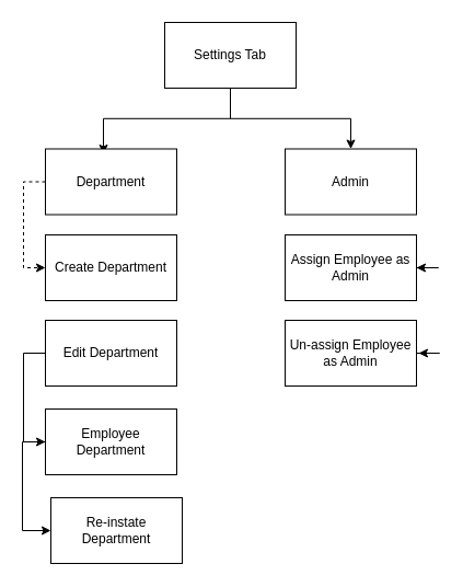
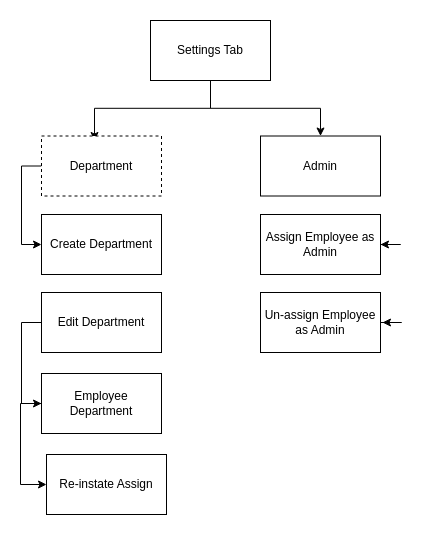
  <mxCell id="0" />
  <mxCell id="1" parent="0" />
  <mxCell id="2" style="edgeStyle=orthogonalEdgeStyle;rounded=0;orthogonalLoop=1;jettySize=auto;html=1;exitX=0.5;exitY=1;exitDx=0;exitDy=0;entryX=0.442;entryY=0.075;entryDx=0;entryDy=0;entryPerimeter=0;" edge="1" parent="1" source="4" target="6"><mxGeometry relative="1" as="geometry" /></mxCell>
  <mxCell id="3" style="edgeStyle=orthogonalEdgeStyle;rounded=0;orthogonalLoop=1;jettySize=auto;html=1;" edge="1" parent="1" source="4" target="7"><mxGeometry relative="1" as="geometry" /></mxCell>
  <mxCell id="4" value="Settings Tab" style="rounded=0;whiteSpace=wrap;html=1;" vertex="1" parent="1"><mxGeometry x="150" y="20" width="120" height="60" as="geometry" /></mxCell>
- <mxCell id="5" style="edgeStyle=orthogonalEdgeStyle;rounded=0;orthogonalLoop=1;jettySize=auto;html=1;exitX=0;exitY=0.5;exitDx=0;exitDy=0;entryX=0;entryY=0.5;entryDx=0;entryDy=0;dashed=1;" edge="1" parent="1" source="6" target="8"><mxGeometry relative="1" as="geometry" /></mxCell>
- <mxCell id="6" value="Department" style="rounded=0;whiteSpace=wrap;html=1;" vertex="1" parent="1"><mxGeometry x="41" y="135.5" width="120" height="60" as="geometry" /></mxCell>
+ <mxCell id="5" style="edgeStyle=orthogonalEdgeStyle;rounded=0;orthogonalLoop=1;jettySize=auto;html=1;exitX=0;exitY=0.5;exitDx=0;exitDy=0;entryX=0;entryY=0.5;entryDx=0;entryDy=0;" edge="1" parent="1" source="6" target="8"><mxGeometry relative="1" as="geometry" /></mxCell>
+ <mxCell id="6" value="Department" style="rounded=0;whiteSpace=wrap;html=1;dashed=1;" vertex="1" parent="1"><mxGeometry x="41" y="135.5" width="120" height="60" as="geometry" /></mxCell>
  <mxCell id="7" value="Admin" style="rounded=0;whiteSpace=wrap;html=1;" vertex="1" parent="1"><mxGeometry x="260" y="135.5" width="120" height="60" as="geometry" /></mxCell>
  <mxCell id="8" value="Create Department" style="rounded=0;whiteSpace=wrap;html=1;" vertex="1" parent="1"><mxGeometry x="41" y="214" width="120" height="60" as="geometry" /></mxCell>
  <mxCell id="9" style="edgeStyle=orthogonalEdgeStyle;rounded=0;orthogonalLoop=1;jettySize=auto;html=1;entryX=0;entryY=0.5;entryDx=0;entryDy=0;" edge="1" parent="1" source="10" target="12"><mxGeometry relative="1" as="geometry"><Array as="points"><mxPoint x="21" y="322" /><mxPoint x="21" y="403" /></Array></mxGeometry></mxCell>
  <mxCell id="10" value="Edit Department" style="rounded=0;whiteSpace=wrap;html=1;" vertex="1" parent="1"><mxGeometry x="41" y="292" width="120" height="60" as="geometry" /></mxCell>
  <mxCell id="11" style="edgeStyle=orthogonalEdgeStyle;rounded=0;orthogonalLoop=1;jettySize=auto;html=1;entryX=0;entryY=0.5;entryDx=0;entryDy=0;" edge="1" parent="1" source="12" target="13"><mxGeometry relative="1" as="geometry"><Array as="points"><mxPoint x="20" y="403" /><mxPoint x="20" y="484" /></Array></mxGeometry></mxCell>
  <mxCell id="12" value="Employee Department" style="rounded=0;whiteSpace=wrap;html=1;" vertex="1" parent="1"><mxGeometry x="41" y="373" width="120" height="60" as="geometry" /></mxCell>
- <mxCell id="13" value="Re-instate Department" style="rounded=0;whiteSpace=wrap;html=1;" vertex="1" parent="1"><mxGeometry x="46" y="454" width="120" height="60" as="geometry" /></mxCell>
+ <mxCell id="13" value="Re-instate Assign" style="rounded=0;whiteSpace=wrap;html=1;" vertex="1" parent="1"><mxGeometry x="46" y="454" width="120" height="60" as="geometry" /></mxCell>
  <mxCell id="14" value="Assign Employee as Admin" style="rounded=0;whiteSpace=wrap;html=1;" vertex="1" parent="1"><mxGeometry x="260" y="214" width="120" height="60" as="geometry" /></mxCell>
  <mxCell id="15" style="edgeStyle=orthogonalEdgeStyle;rounded=0;orthogonalLoop=1;jettySize=auto;html=1;" edge="1" parent="1" source="16"><mxGeometry relative="1" as="geometry"><mxPoint x="382" y="322" as="targetPoint" /><Array as="points"><mxPoint x="401" y="322" /><mxPoint x="401" y="322" /></Array></mxGeometry></mxCell>
  <mxCell id="16" value="Un-assign Employee as Admin" style="rounded=0;whiteSpace=wrap;html=1;" vertex="1" parent="1"><mxGeometry x="260" y="292" width="120" height="60" as="geometry" /></mxCell>
  <mxCell id="17" style="edgeStyle=orthogonalEdgeStyle;rounded=0;orthogonalLoop=1;jettySize=auto;html=1;entryX=1;entryY=0.5;entryDx=0;entryDy=0;" edge="1" parent="1" source="14" target="14"><mxGeometry relative="1" as="geometry"><Array as="points"><mxPoint x="400" y="244" /><mxPoint x="400" y="244" /></Array></mxGeometry></mxCell>
